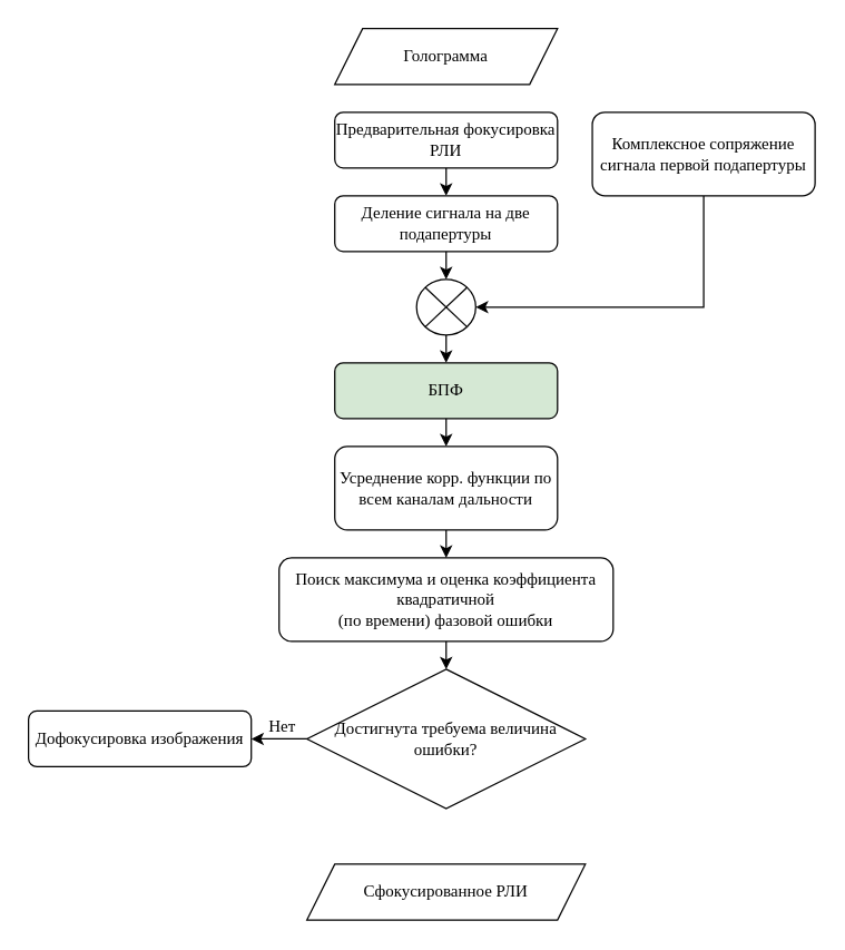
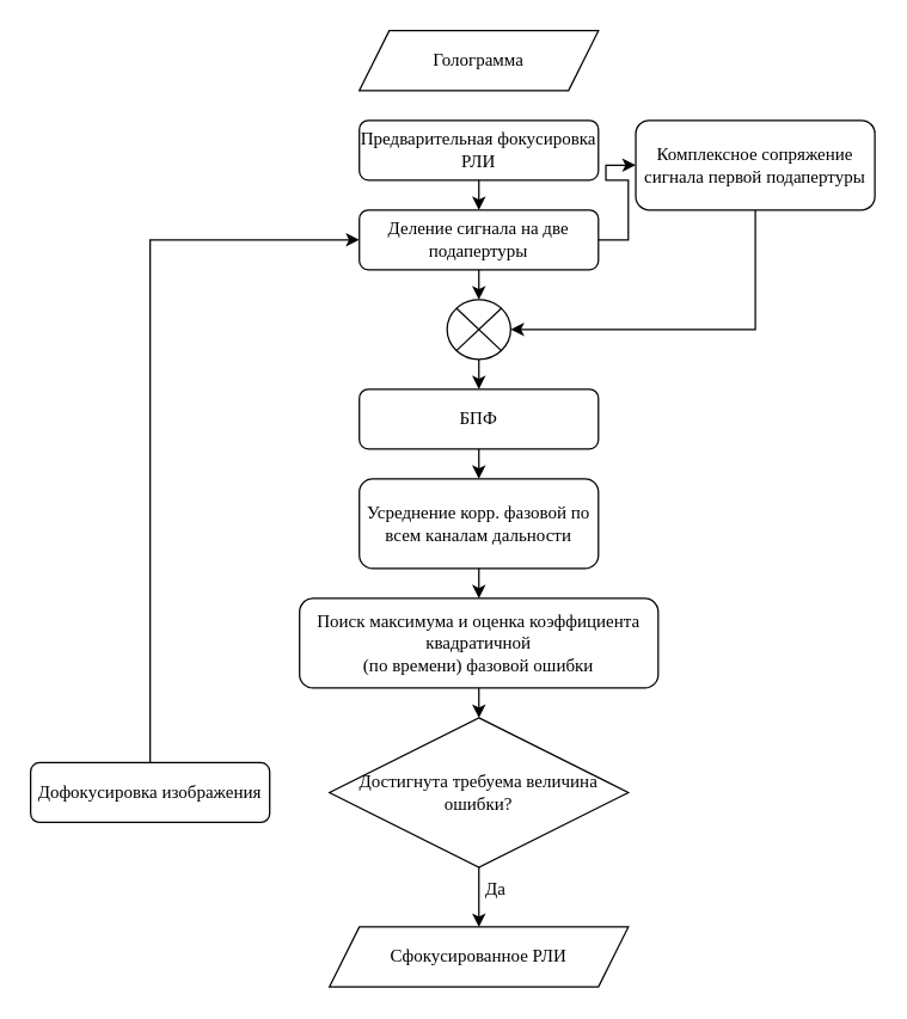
  <mxCell id="0" />
  <mxCell id="1" parent="0" />
  <mxCell id="2" value="Голограмма" style="shape=parallelogram;perimeter=parallelogramPerimeter;whiteSpace=wrap;html=1;fixedSize=1;fontFamily=JetBrains Mono;fontSize=12;" vertex="1" parent="1"><mxGeometry x="240" y="20" width="160" height="40" as="geometry" /></mxCell>
  <mxCell id="3" style="edgeStyle=orthogonalEdgeStyle;rounded=0;orthogonalLoop=1;jettySize=auto;html=1;exitX=0.5;exitY=1;exitDx=0;exitDy=0;entryX=0.5;entryY=0;entryDx=0;entryDy=0;fontFamily=JetBrains Mono;fontSize=12;" edge="1" parent="1" source="4" target="7"><mxGeometry relative="1" as="geometry" /></mxCell>
  <mxCell id="4" value="Предварительная фокусировка РЛИ" style="rounded=1;whiteSpace=wrap;html=1;fontFamily=JetBrains Mono;fontSize=12;" vertex="1" parent="1"><mxGeometry x="240" y="80" width="160" height="40" as="geometry" /></mxCell>
  <mxCell id="5" style="edgeStyle=orthogonalEdgeStyle;rounded=0;orthogonalLoop=1;jettySize=auto;html=1;exitX=0.5;exitY=1;exitDx=0;exitDy=0;entryX=0.5;entryY=0;entryDx=0;entryDy=0;fontFamily=JetBrains Mono;fontSize=12;" edge="1" parent="1" source="7" target="11"><mxGeometry relative="1" as="geometry" /></mxCell>
+ <mxCell id="6" style="edgeStyle=orthogonalEdgeStyle;rounded=0;orthogonalLoop=1;jettySize=auto;html=1;exitX=1;exitY=0.5;exitDx=0;exitDy=0;entryX=0;entryY=0.5;entryDx=0;entryDy=0;fontFamily=JetBrains Mono;fontSize=12;" edge="1" parent="1" source="7" target="9"><mxGeometry relative="1" as="geometry" /></mxCell>
  <mxCell id="7" value="Деление сигнала на две подапертуры" style="rounded=1;whiteSpace=wrap;html=1;fontFamily=JetBrains Mono;fontSize=12;" vertex="1" parent="1"><mxGeometry x="240" y="140" width="160" height="40" as="geometry" /></mxCell>
  <mxCell id="8" style="edgeStyle=orthogonalEdgeStyle;rounded=0;orthogonalLoop=1;jettySize=auto;html=1;exitX=0.5;exitY=1;exitDx=0;exitDy=0;entryX=1;entryY=0.5;entryDx=0;entryDy=0;fontFamily=JetBrains Mono;fontSize=12;" edge="1" parent="1" source="9" target="11"><mxGeometry relative="1" as="geometry" /></mxCell>
  <mxCell id="9" value="Комплексное сопряжение сигнала первой подапертуры" style="rounded=1;whiteSpace=wrap;html=1;fontFamily=JetBrains Mono;fontSize=12;" vertex="1" parent="1"><mxGeometry x="425" y="80" width="160" height="60" as="geometry" /></mxCell>
  <mxCell id="10" style="edgeStyle=orthogonalEdgeStyle;rounded=0;orthogonalLoop=1;jettySize=auto;html=1;exitX=0.5;exitY=1;exitDx=0;exitDy=0;entryX=0.5;entryY=0;entryDx=0;entryDy=0;fontFamily=JetBrains Mono;fontSize=12;" edge="1" parent="1" source="11" target="13"><mxGeometry relative="1" as="geometry" /></mxCell>
  <mxCell id="11" value="" style="shape=sumEllipse;perimeter=ellipsePerimeter;whiteSpace=wrap;html=1;backgroundOutline=1;fontFamily=JetBrains Mono;fontSize=12;" vertex="1" parent="1"><mxGeometry x="298.75" y="200" width="42.5" height="40" as="geometry" /></mxCell>
  <mxCell id="12" style="edgeStyle=orthogonalEdgeStyle;rounded=0;orthogonalLoop=1;jettySize=auto;html=1;exitX=0.5;exitY=1;exitDx=0;exitDy=0;entryX=0.5;entryY=0;entryDx=0;entryDy=0;fontFamily=JetBrains Mono;fontSize=12;" edge="1" parent="1" source="13" target="15"><mxGeometry relative="1" as="geometry" /></mxCell>
- <mxCell id="13" value="БПФ" style="rounded=1;whiteSpace=wrap;html=1;fontFamily=JetBrains Mono;fontSize=12;fillColor=#d5e8d4;" vertex="1" parent="1"><mxGeometry x="240" y="260" width="160" height="40" as="geometry" /></mxCell>
+ <mxCell id="13" value="БПФ" style="rounded=1;whiteSpace=wrap;html=1;fontFamily=JetBrains Mono;fontSize=12;" vertex="1" parent="1"><mxGeometry x="240" y="260" width="160" height="40" as="geometry" /></mxCell>
  <mxCell id="14" style="edgeStyle=orthogonalEdgeStyle;rounded=0;orthogonalLoop=1;jettySize=auto;html=1;exitX=0.5;exitY=1;exitDx=0;exitDy=0;entryX=0.5;entryY=0;entryDx=0;entryDy=0;fontFamily=JetBrains Mono;fontSize=12;" edge="1" parent="1" source="15" target="17"><mxGeometry relative="1" as="geometry" /></mxCell>
- <mxCell id="15" value="Усреднение корр. функции по всем каналам дальности" style="rounded=1;whiteSpace=wrap;html=1;fontFamily=JetBrains Mono;fontSize=12;" vertex="1" parent="1"><mxGeometry x="240" y="320" width="160" height="60" as="geometry" /></mxCell>
+ <mxCell id="15" value="Усреднение корр. фазовой по всем каналам дальности" style="rounded=1;whiteSpace=wrap;html=1;fontFamily=JetBrains Mono;fontSize=12;" vertex="1" parent="1"><mxGeometry x="240" y="320" width="160" height="60" as="geometry" /></mxCell>
  <mxCell id="16" style="edgeStyle=orthogonalEdgeStyle;rounded=0;orthogonalLoop=1;jettySize=auto;html=1;exitX=0.5;exitY=1;exitDx=0;exitDy=0;entryX=0.5;entryY=0;entryDx=0;entryDy=0;fontFamily=JetBrains Mono;fontSize=12;" edge="1" parent="1" source="17" target="22"><mxGeometry relative="1" as="geometry" /></mxCell>
  <mxCell id="17" value="Поиск максимума и оценка коэффициента квадратичной&lt;div&gt;(по времени) фазовой ошибки&lt;/div&gt;" style="rounded=1;whiteSpace=wrap;html=1;fontFamily=JetBrains Mono;fontSize=12;" vertex="1" parent="1"><mxGeometry x="200" y="400" width="240" height="60" as="geometry" /></mxCell>
- <mxCell id="20" style="edgeStyle=orthogonalEdgeStyle;rounded=0;orthogonalLoop=1;jettySize=auto;html=1;exitX=0;exitY=0.5;exitDx=0;exitDy=0;entryX=1;entryY=0.5;entryDx=0;entryDy=0;fontFamily=JetBrains Mono;fontSize=12;" edge="1" parent="1" source="22" target="24"><mxGeometry relative="1" as="geometry" /></mxCell>
- <mxCell id="21" value="Нет" style="edgeLabel;html=1;align=center;verticalAlign=middle;resizable=0;points=[];fontFamily=JetBrains Mono;fontSize=12;" vertex="1" connectable="0" parent="20"><mxGeometry x="-0.075" y="1" relative="1" as="geometry"><mxPoint y="-11" as="offset" /></mxGeometry></mxCell>
+ <mxCell id="18" style="edgeStyle=orthogonalEdgeStyle;rounded=0;orthogonalLoop=1;jettySize=auto;html=1;exitX=0.5;exitY=1;exitDx=0;exitDy=0;entryX=0.5;entryY=0;entryDx=0;entryDy=0;fontFamily=JetBrains Mono;fontSize=12;" edge="1" parent="1" source="22" target="25"><mxGeometry relative="1" as="geometry" /></mxCell>
+ <mxCell id="19" value="Да" style="edgeLabel;html=1;align=center;verticalAlign=middle;resizable=0;points=[];fontFamily=JetBrains Mono;fontSize=12;" vertex="1" connectable="0" parent="18"><mxGeometry x="-0.3" y="1" relative="1" as="geometry"><mxPoint x="9" as="offset" /></mxGeometry></mxCell>
  <mxCell id="22" value="Достигнута требуема величина ошибки?" style="rhombus;whiteSpace=wrap;html=1;fontFamily=JetBrains Mono;fontSize=12;" vertex="1" parent="1"><mxGeometry x="220" y="480" width="200" height="100" as="geometry" /></mxCell>
+ <mxCell id="23" style="edgeStyle=orthogonalEdgeStyle;rounded=0;orthogonalLoop=1;jettySize=auto;html=1;exitX=0.5;exitY=0;exitDx=0;exitDy=0;entryX=0;entryY=0.5;entryDx=0;entryDy=0;fontFamily=JetBrains Mono;fontSize=12;" edge="1" parent="1" source="24" target="7"><mxGeometry relative="1" as="geometry" /></mxCell>
  <mxCell id="24" value="Дофокусировка изображения" style="rounded=1;whiteSpace=wrap;html=1;fontFamily=JetBrains Mono;fontSize=12;" vertex="1" parent="1"><mxGeometry x="20" y="510" width="160" height="40" as="geometry" /></mxCell>
  <mxCell id="25" value="Сфокусированное РЛИ" style="shape=parallelogram;perimeter=parallelogramPerimeter;whiteSpace=wrap;html=1;fixedSize=1;fontFamily=JetBrains Mono;fontSize=12;" vertex="1" parent="1"><mxGeometry x="220" y="620" width="200" height="40" as="geometry" /></mxCell>
